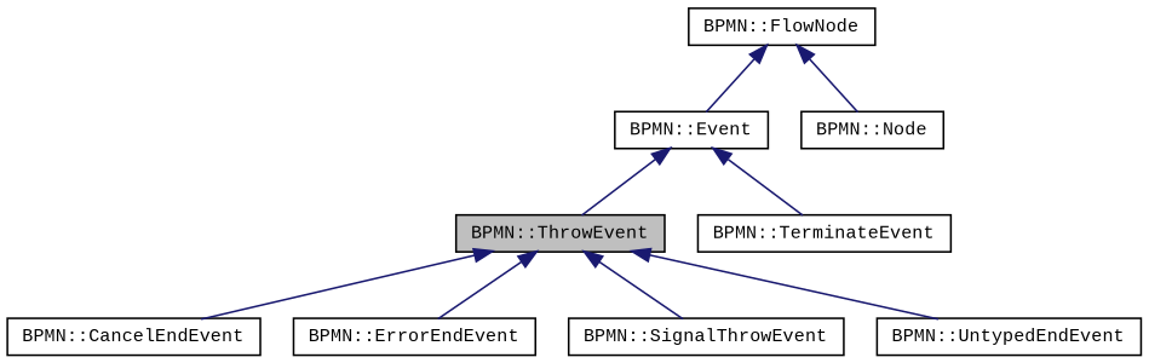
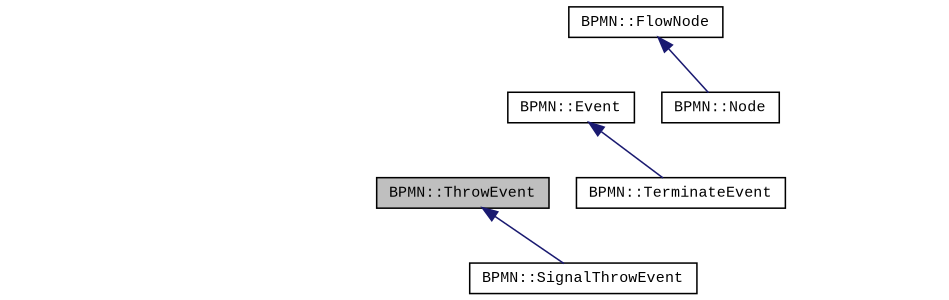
  digraph {
    fontname="Liberation Mono"
    rankdir=TB
    node [color=black fillcolor=white fontname="Liberation Mono" fontsize=10 shape=record style=filled]
    edge [color=midnightblue dir=back fontname="Liberation Mono" fontsize=10 labelfontname=Helvetica labelfontsize=10 style=solid]
    n1 [fillcolor=grey75 fontcolor=black height=0.2 label="BPMN::ThrowEvent" width=0.4]
-   n2 [height=0.2 label="BPMN::CancelEndEvent" width=0.4]
-   n3 [height=0.2 label="BPMN::ErrorEndEvent" width=0.4]
    n4 [height=0.2 label="BPMN::SignalThrowEvent" width=0.4]
-   n5 [height=0.2 label="BPMN::UntypedEndEvent" width=0.4]
    n6 [height=0.2 label="BPMN::TerminateEvent" width=0.4]
    n7 [height=0.2 label="BPMN::Event" width=0.4]
    n8 [height=0.2 label="BPMN::FlowNode" width=0.4]
    n9 [height=0.2 label="BPMN::Node" width=0.4]
-   n1 -> n2
-   n1 -> n3
    n1 -> n4
-   n1 -> n5
-   n7 -> n1
    n7 -> n6
-   n8 -> n7
    n8 -> n9
  }
